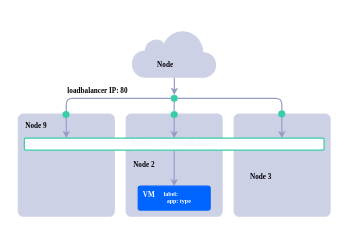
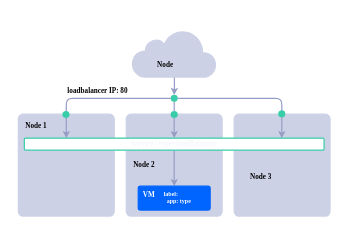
  <mxCell id="0" />
  <mxCell id="1" parent="0" />
  <mxCell id="2" value="" style="rounded=0;whiteSpace=wrap;html=1;fontFamily=JetBrains Mono;fontSource=https%3A%2F%2Ffonts.googleapis.com%2Fcss%3Ffamily%3DJetBrains%2BMono;fontSize=14;fillColor=#FFFFFF;strokeColor=none;" parent="1" vertex="1"><mxGeometry x="20" y="20" width="540" height="350" as="geometry" /></mxCell>
  <mxCell id="3" value="" style="rounded=1;whiteSpace=wrap;html=1;fillColor=#cdd1e6;strokeColor=#cdd1e6;arcSize=5;strokeWidth=2;fontFamily=JetBrains Mono;fontSource=https%3A%2F%2Ffonts.googleapis.com%2Fcss%3Ffamily%3DJetBrains%2BMono;fillStyle=auto;" parent="1" vertex="1"><mxGeometry x="30" y="190" width="160" height="170" as="geometry" /></mxCell>
- <mxCell id="4" value="Node 9" style="text;html=1;strokeColor=none;fillColor=none;align=left;verticalAlign=middle;whiteSpace=wrap;rounded=0;fontColor=default;strokeWidth=2;fontFamily=JetBrains Mono;fontSource=https%3A%2F%2Ffonts.googleapis.com%2Fcss%3Ffamily%3DJetBrains%2BMono;fontSize=12;fontStyle=1;" parent="1" vertex="1"><mxGeometry x="40" y="199" width="60" height="20" as="geometry" /></mxCell>
+ <mxCell id="4" value="Node 1" style="text;html=1;strokeColor=none;fillColor=none;align=left;verticalAlign=middle;whiteSpace=wrap;rounded=0;fontColor=default;strokeWidth=2;fontFamily=JetBrains Mono;fontSource=https%3A%2F%2Ffonts.googleapis.com%2Fcss%3Ffamily%3DJetBrains%2BMono;fontSize=12;fontStyle=1;" parent="1" vertex="1"><mxGeometry x="40" y="199" width="60" height="20" as="geometry" /></mxCell>
  <mxCell id="5" value="" style="rounded=1;whiteSpace=wrap;html=1;fillColor=#cdd1e6;strokeColor=#cdd1e6;arcSize=5;strokeWidth=2;fontFamily=JetBrains Mono;fontSource=https%3A%2F%2Ffonts.googleapis.com%2Fcss%3Ffamily%3DJetBrains%2BMono;fillStyle=auto;" parent="1" vertex="1"><mxGeometry x="210" y="190" width="160" height="170" as="geometry" /></mxCell>
  <mxCell id="6" value="Node 2" style="text;html=1;strokeColor=none;fillColor=none;align=left;verticalAlign=middle;whiteSpace=wrap;rounded=0;fontColor=default;strokeWidth=2;fontFamily=JetBrains Mono;fontSource=https%3A%2F%2Ffonts.googleapis.com%2Fcss%3Ffamily%3DJetBrains%2BMono;fontSize=12;fontStyle=1;" parent="1" vertex="1"><mxGeometry x="220" y="264" width="60" height="20" as="geometry" /></mxCell>
  <mxCell id="7" value="" style="rounded=1;whiteSpace=wrap;html=1;fillColor=#cdd1e6;strokeColor=#cdd1e6;arcSize=5;strokeWidth=2;fontFamily=JetBrains Mono;fontSource=https%3A%2F%2Ffonts.googleapis.com%2Fcss%3Ffamily%3DJetBrains%2BMono;fillStyle=auto;" parent="1" vertex="1"><mxGeometry x="390" y="190" width="160" height="170" as="geometry" /></mxCell>
  <mxCell id="8" value="Node 3" style="text;html=1;strokeColor=none;fillColor=none;align=left;verticalAlign=middle;whiteSpace=wrap;rounded=0;fontColor=default;strokeWidth=2;fontFamily=JetBrains Mono;fontSource=https%3A%2F%2Ffonts.googleapis.com%2Fcss%3Ffamily%3DJetBrains%2BMono;fontSize=12;fontStyle=1;" parent="1" vertex="1"><mxGeometry x="415" y="284" width="60" height="20" as="geometry" /></mxCell>
  <mxCell id="9" style="edgeStyle=none;html=1;exitX=0.5;exitY=1;exitDx=0;exitDy=0;entryX=0.5;entryY=0;entryDx=0;entryDy=0;fontSize=12;strokeColor=#969dc4;strokeWidth=2;fillColor=#969dc4;" parent="1" source="10" edge="1"><mxGeometry relative="1" as="geometry"><mxPoint x="290" y="310" as="targetPoint" /></mxGeometry></mxCell>
  <mxCell id="10" value="&lt;font style=&quot;font-size: 12px;&quot;&gt;Service / type=loadBalacner&lt;/font&gt;" style="rounded=1;whiteSpace=wrap;html=1;strokeColor=#38cda9;strokeWidth=2;fontFamily=JetBrains Mono;fontSource=https%3A%2F%2Ffonts.googleapis.com%2Fcss%3Ffamily%3DJetBrains%2BMono;fontSize=12;fontColor=#f5f5fb;fillColor=#ffffff;arcSize=9;fontStyle=1;" parent="1" vertex="1"><mxGeometry x="40" y="230" width="500" height="20" as="geometry" /></mxCell>
  <mxCell id="11" style="edgeStyle=none;html=1;exitX=0.5;exitY=1;exitDx=0;exitDy=0;entryX=0.5;entryY=0;entryDx=0;entryDy=0;fillColor=#969dc4;strokeColor=#969dc4;strokeWidth=2;startArrow=none;" parent="1" source="20" target="10" edge="1"><mxGeometry relative="1" as="geometry" /></mxCell>
  <mxCell id="12" value="" style="ellipse;whiteSpace=wrap;html=1;aspect=fixed;fontSize=12;fillColor=#38cda9;fontColor=#f5f5fb;strokeColor=#38cda9;" parent="1" vertex="1"><mxGeometry x="284.5" y="158" width="11" height="11" as="geometry" /></mxCell>
  <mxCell id="13" style="edgeStyle=orthogonalEdgeStyle;html=1;entryX=0.5;entryY=0.235;entryDx=0;entryDy=0;strokeColor=#969dc4;strokeWidth=2;fontFamily=JetBrains Mono;fontSource=https%3A%2F%2Ffonts.googleapis.com%2Fcss%3Ffamily%3DJetBrains%2BMono;fontSize=12;fontColor=#000000;fillColor=#969dc4;exitX=0;exitY=0.5;exitDx=0;exitDy=0;entryPerimeter=0;" parent="1" source="12" target="3" edge="1"><mxGeometry relative="1" as="geometry"><mxPoint x="110" y="185" as="targetPoint" /></mxGeometry></mxCell>
  <mxCell id="14" style="edgeStyle=orthogonalEdgeStyle;html=1;entryX=0.5;entryY=0;entryDx=0;entryDy=0;strokeColor=#969dc4;strokeWidth=2;fontFamily=JetBrains Mono;fontSource=https%3A%2F%2Ffonts.googleapis.com%2Fcss%3Ffamily%3DJetBrains%2BMono;fontSize=12;fontColor=#000000;fillColor=#969dc4;" parent="1" target="12" edge="1"><mxGeometry relative="1" as="geometry"><mxPoint x="290" y="121" as="sourcePoint" /></mxGeometry></mxCell>
  <mxCell id="15" style="edgeStyle=orthogonalEdgeStyle;html=1;entryX=0.859;entryY=0.013;entryDx=0;entryDy=0;strokeColor=#969dc4;strokeWidth=2;fontFamily=JetBrains Mono;fontSource=https%3A%2F%2Ffonts.googleapis.com%2Fcss%3Ffamily%3DJetBrains%2BMono;fontSize=12;fontColor=#000000;fillColor=#969dc4;exitX=1;exitY=0.5;exitDx=0;exitDy=0;entryPerimeter=0;" parent="1" source="12" target="10" edge="1"><mxGeometry relative="1" as="geometry"><mxPoint x="470" y="184" as="targetPoint" /></mxGeometry></mxCell>
  <mxCell id="16" value="loadbalancer IP: 80" style="text;html=1;align=center;verticalAlign=middle;whiteSpace=wrap;rounded=0;fontSize=12;fontColor=#000000;fontFamily=JetBrains Mono;fontSource=https%3A%2F%2Ffonts.googleapis.com%2Fcss%3Ffamily%3DJetBrains%2BMono;fontStyle=1" parent="1" vertex="1"><mxGeometry x="75" y="143" width="174.5" height="15" as="geometry" /></mxCell>
  <mxCell id="17" value="" style="ellipse;whiteSpace=wrap;html=1;aspect=fixed;fontSize=12;fillColor=#38cda9;fontColor=#f5f5fb;strokeColor=#38cda9;" parent="1" vertex="1"><mxGeometry x="104" y="185" width="11" height="11" as="geometry" /></mxCell>
  <mxCell id="18" value="" style="ellipse;whiteSpace=wrap;html=1;aspect=fixed;fontSize=12;fillColor=#38cda9;fontColor=#f5f5fb;strokeColor=#38cda9;" parent="1" vertex="1"><mxGeometry x="464" y="184" width="11" height="11" as="geometry" /></mxCell>
  <mxCell id="19" value="" style="edgeStyle=none;html=1;exitX=0.5;exitY=1;exitDx=0;exitDy=0;entryX=0.5;entryY=0;entryDx=0;entryDy=0;fillColor=#969dc4;strokeColor=#969dc4;strokeWidth=2;endArrow=none;" parent="1" source="12" target="20" edge="1"><mxGeometry relative="1" as="geometry"><mxPoint x="290" y="169" as="sourcePoint" /><mxPoint x="290" y="230" as="targetPoint" /></mxGeometry></mxCell>
  <mxCell id="20" value="" style="ellipse;whiteSpace=wrap;html=1;aspect=fixed;fontSize=12;fillColor=#38cda9;fontColor=#f5f5fb;strokeColor=#38cda9;" parent="1" vertex="1"><mxGeometry x="284.5" y="185" width="11" height="11" as="geometry" /></mxCell>
  <mxCell id="21" value="" style="rounded=1;whiteSpace=wrap;html=1;strokeColor=#0064ff;strokeWidth=2;fontFamily=JetBrains Mono;fontSource=https%3A%2F%2Ffonts.googleapis.com%2Fcss%3Ffamily%3DJetBrains%2BMono;fontSize=12;fontColor=#f5f5fb;fillColor=#0064ff;arcSize=9;" vertex="1" parent="1"><mxGeometry x="230" y="310" width="120" height="40" as="geometry" /></mxCell>
  <mxCell id="22" value="" style="group" vertex="1" connectable="0" parent="1"><mxGeometry x="230" y="310" width="140" height="40" as="geometry" /></mxCell>
  <mxCell id="23" value="VM" style="text;html=1;strokeColor=none;fillColor=none;align=left;verticalAlign=middle;whiteSpace=wrap;rounded=0;fontColor=#FFFFFF;strokeWidth=2;fontFamily=JetBrains Mono;fontSource=https%3A%2F%2Ffonts.googleapis.com%2Fcss%3Ffamily%3DJetBrains%2BMono;fontSize=12;fontStyle=1;" vertex="1" parent="22"><mxGeometry x="5.5" y="4.5" width="60" height="20" as="geometry" /></mxCell>
  <mxCell id="24" value="label:&#10;  app: type&#10;" style="text;strokeColor=none;fillColor=none;align=left;verticalAlign=top;whiteSpace=wrap;rounded=0;labelBackgroundColor=none;fontFamily=JetBrains Mono;fontSource=https%3A%2F%2Ffonts.googleapis.com%2Fcss%3Ffamily%3DJetBrains%2BMono;fontColor=#FFFFFF;fontSize=10;spacing=3;horizontal=1;fontStyle=1;" vertex="1" parent="22"><mxGeometry x="40" width="100" height="29" as="geometry" /></mxCell>
  <mxCell id="25" value="" style="html=1;verticalLabelPosition=bottom;align=center;labelBackgroundColor=#ffffff;verticalAlign=top;strokeWidth=2;strokeColor=#cdd1e6;shadow=0;dashed=0;shape=mxgraph.ios7.icons.cloud;fontFamily=JetBrains Mono;fontSource=https%3A%2F%2Ffonts.googleapis.com%2Fcss%3Ffamily%3DJetBrains%2BMono;fontSize=12;fillColor=#cdd1e6;" vertex="1" parent="1"><mxGeometry x="220" y="50" width="140" height="78" as="geometry" /></mxCell>
  <mxCell id="26" value="&lt;span style=&quot;font-size: 12px;&quot;&gt;&lt;font color=&quot;#000000&quot; style=&quot;font-size: 12px;&quot;&gt;Node&lt;/font&gt;&lt;/span&gt;" style="text;html=1;strokeColor=none;fillColor=none;align=left;verticalAlign=middle;whiteSpace=wrap;rounded=0;fontColor=#0066ff;strokeWidth=2;fontFamily=JetBrains Mono;fontSource=https%3A%2F%2Ffonts.googleapis.com%2Fcss%3Ffamily%3DJetBrains%2BMono;fontSize=12;fontStyle=1" vertex="1" parent="1"><mxGeometry x="260" y="97" width="60" height="20" as="geometry" /></mxCell>
